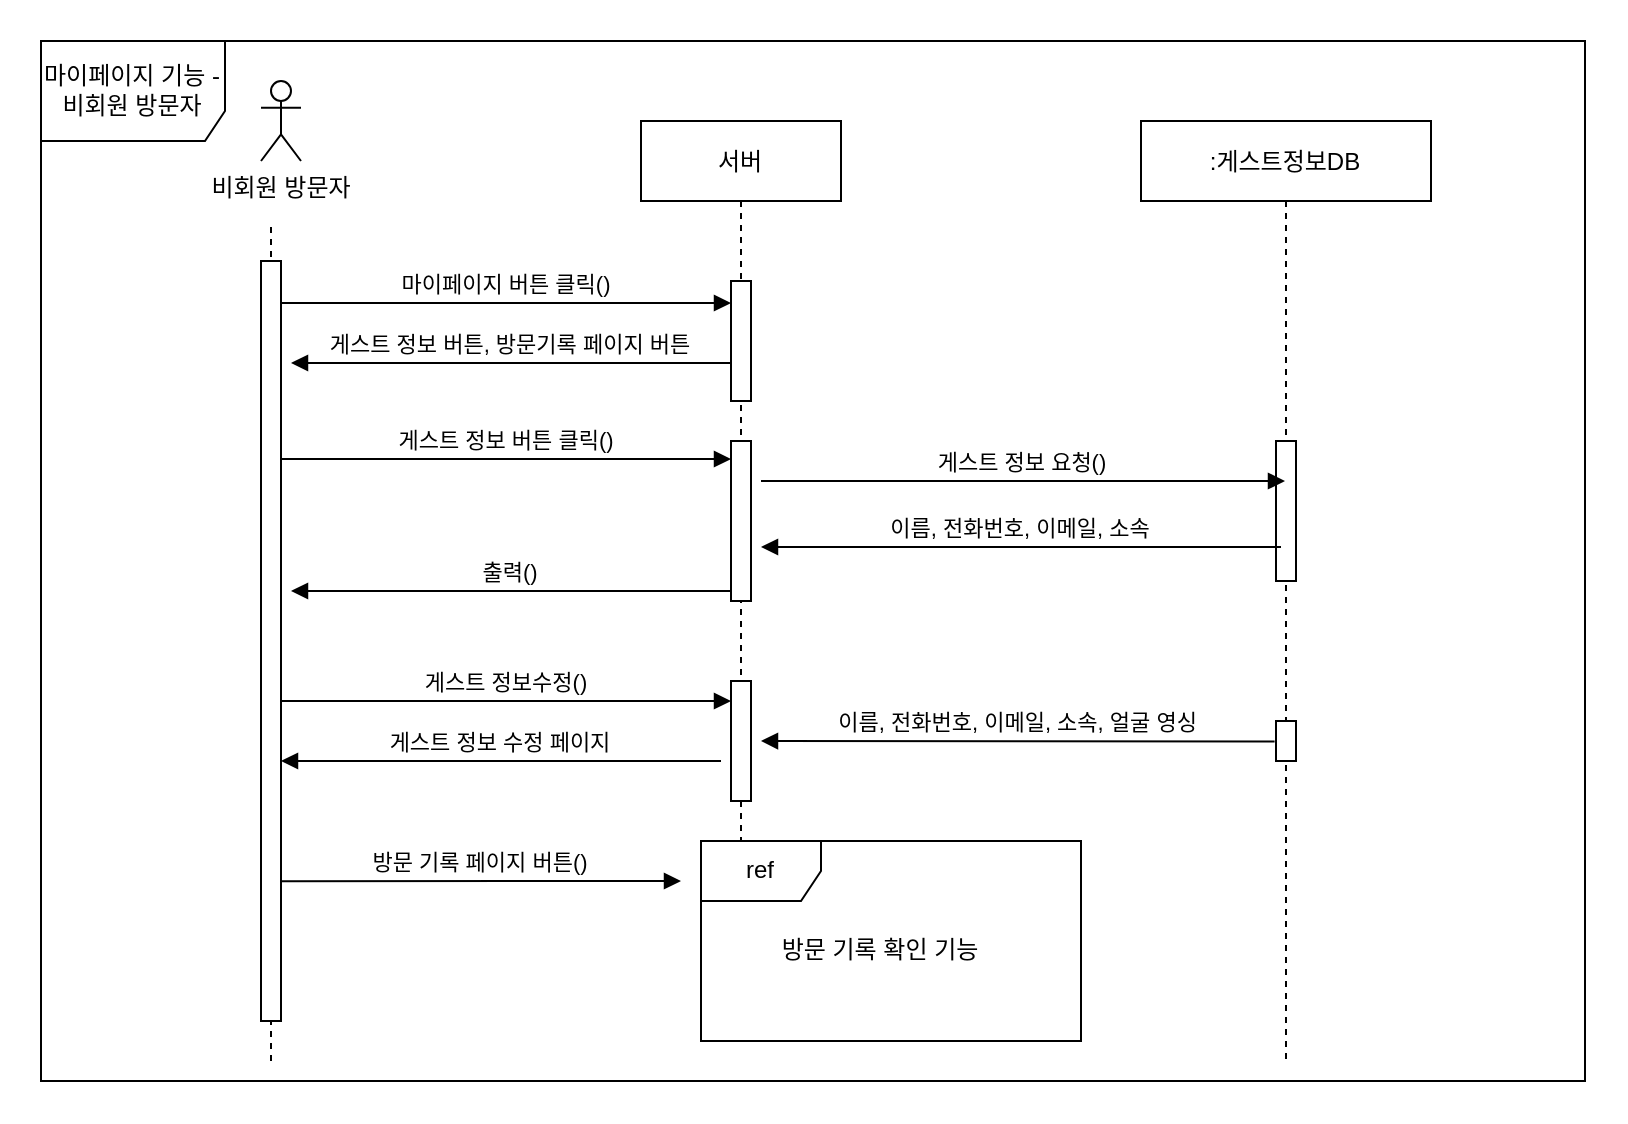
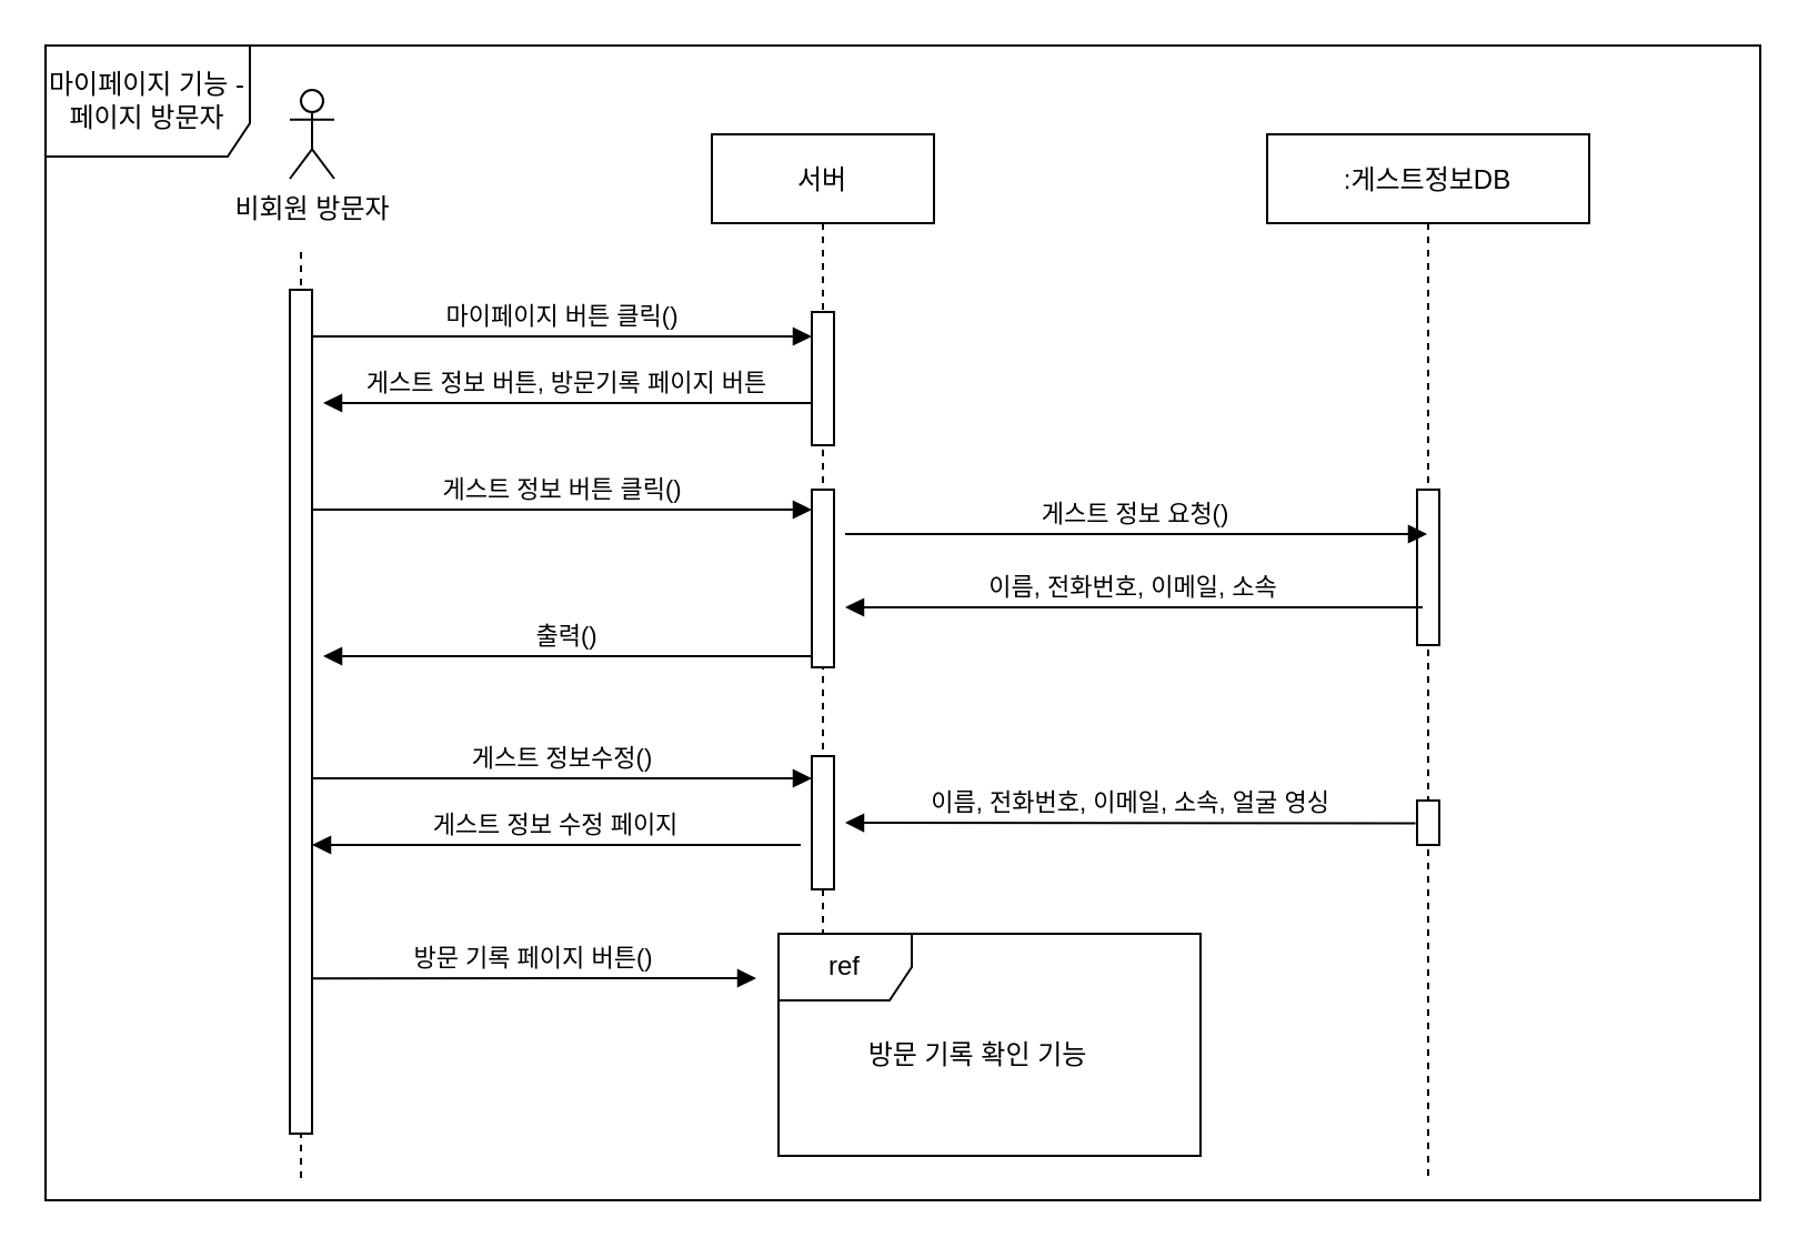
  <mxCell id="0" />
  <mxCell id="1" parent="0" />
  <mxCell id="2" value="서버" style="shape=umlLifeline;perimeter=lifelinePerimeter;container=1;collapsible=0;recursiveResize=0;rounded=0;shadow=0;strokeWidth=1;" parent="1" vertex="1"><mxGeometry x="320" y="60" width="100" height="360" as="geometry" /></mxCell>
  <mxCell id="3" value="" style="points=[];perimeter=orthogonalPerimeter;rounded=0;shadow=0;strokeWidth=1;" parent="2" vertex="1"><mxGeometry x="45" y="80" width="10" height="60" as="geometry" /></mxCell>
  <mxCell id="4" value="출력()" style="verticalAlign=bottom;endArrow=block;entryX=1;entryY=0;shadow=0;strokeWidth=1;" parent="2" edge="1"><mxGeometry relative="1" as="geometry"><mxPoint x="45" y="235" as="sourcePoint" /><mxPoint x="-175" y="235" as="targetPoint" /></mxGeometry></mxCell>
  <mxCell id="5" value="" style="points=[];perimeter=orthogonalPerimeter;rounded=0;shadow=0;strokeWidth=1;" parent="2" vertex="1"><mxGeometry x="45" y="160" width="10" height="80" as="geometry" /></mxCell>
  <mxCell id="6" value="마이페이지 버튼 클릭()" style="verticalAlign=bottom;endArrow=block;entryX=0;entryY=0;shadow=0;strokeWidth=1;" parent="1" edge="1"><mxGeometry relative="1" as="geometry"><mxPoint x="140" y="151" as="sourcePoint" /><mxPoint x="365" y="151" as="targetPoint" /></mxGeometry></mxCell>
  <mxCell id="7" value="게스트 정보 버튼, 방문기록 페이지 버튼" style="verticalAlign=bottom;endArrow=block;entryX=1;entryY=0;shadow=0;strokeWidth=1;" parent="1" edge="1"><mxGeometry relative="1" as="geometry"><mxPoint x="365" y="181" as="sourcePoint" /><mxPoint x="145" y="181" as="targetPoint" /></mxGeometry></mxCell>
  <mxCell id="8" value="" style="endArrow=none;dashed=1;html=1;rounded=0;" parent="1" edge="1"><mxGeometry width="50" height="50" relative="1" as="geometry"><mxPoint x="135" y="530" as="sourcePoint" /><mxPoint x="135" y="110" as="targetPoint" /></mxGeometry></mxCell>
  <mxCell id="9" value="비회원 방문자" style="shape=umlActor;verticalLabelPosition=bottom;verticalAlign=top;html=1;outlineConnect=0;" parent="1" vertex="1"><mxGeometry x="130" y="40" width="20" height="40" as="geometry" /></mxCell>
  <mxCell id="10" value="" style="points=[];perimeter=orthogonalPerimeter;rounded=0;shadow=0;strokeWidth=1;" parent="1" vertex="1"><mxGeometry x="130" y="130" width="10" height="380" as="geometry" /></mxCell>
  <mxCell id="11" value="게스트 정보 버튼 클릭()" style="verticalAlign=bottom;endArrow=block;entryX=0;entryY=0;shadow=0;strokeWidth=1;" parent="1" edge="1"><mxGeometry relative="1" as="geometry"><mxPoint x="140" y="229" as="sourcePoint" /><mxPoint x="365" y="229" as="targetPoint" /></mxGeometry></mxCell>
  <mxCell id="12" value=":게스트정보DB" style="shape=umlLifeline;perimeter=lifelinePerimeter;container=1;collapsible=0;recursiveResize=0;rounded=0;shadow=0;strokeWidth=1;" parent="1" vertex="1"><mxGeometry x="570" y="60" width="145" height="470" as="geometry" /></mxCell>
  <mxCell id="13" value="" style="points=[];perimeter=orthogonalPerimeter;rounded=0;shadow=0;strokeWidth=1;" parent="12" vertex="1"><mxGeometry x="67.5" y="160" width="10" height="70" as="geometry" /></mxCell>
  <mxCell id="14" value="이름, 전화번호, 이메일, 소속" style="verticalAlign=bottom;endArrow=block;shadow=0;strokeWidth=1;exitX=0.25;exitY=0.757;exitDx=0;exitDy=0;exitPerimeter=0;" parent="12" source="13" edge="1"><mxGeometry relative="1" as="geometry"><mxPoint x="45" y="213" as="sourcePoint" /><mxPoint x="-190" y="213" as="targetPoint" /></mxGeometry></mxCell>
  <mxCell id="15" value="" style="points=[];perimeter=orthogonalPerimeter;rounded=0;shadow=0;strokeWidth=1;" parent="12" vertex="1"><mxGeometry x="67.5" y="300" width="10" height="20" as="geometry" /></mxCell>
  <mxCell id="16" value="게스트 정보 요청()" style="verticalAlign=bottom;endArrow=block;shadow=0;strokeWidth=1;" parent="1" target="12" edge="1"><mxGeometry relative="1" as="geometry"><mxPoint x="380" y="240" as="sourcePoint" /><mxPoint x="525" y="241" as="targetPoint" /></mxGeometry></mxCell>
  <mxCell id="17" value="방문 기록 페이지 버튼()" style="verticalAlign=bottom;endArrow=block;shadow=0;strokeWidth=1;exitX=1;exitY=0.816;exitDx=0;exitDy=0;exitPerimeter=0;" parent="1" source="10" edge="1"><mxGeometry relative="1" as="geometry"><mxPoint x="150" y="440" as="sourcePoint" /><mxPoint x="340" y="440" as="targetPoint" /></mxGeometry></mxCell>
  <mxCell id="18" value="게스트 정보수정()" style="verticalAlign=bottom;endArrow=block;entryX=0;entryY=0;shadow=0;strokeWidth=1;" parent="1" edge="1"><mxGeometry relative="1" as="geometry"><mxPoint x="140" y="350" as="sourcePoint" /><mxPoint x="365" y="350" as="targetPoint" /></mxGeometry></mxCell>
  <mxCell id="19" value="" style="points=[];perimeter=orthogonalPerimeter;rounded=0;shadow=0;strokeWidth=1;" parent="1" vertex="1"><mxGeometry x="365" y="340" width="10" height="60" as="geometry" /></mxCell>
  <mxCell id="20" value="게스트 정보 수정 페이지" style="verticalAlign=bottom;endArrow=block;entryX=1;entryY=0;shadow=0;strokeWidth=1;" parent="1" edge="1"><mxGeometry relative="1" as="geometry"><mxPoint x="360" y="380" as="sourcePoint" /><mxPoint x="140" y="380" as="targetPoint" /></mxGeometry></mxCell>
  <mxCell id="21" value="이름, 전화번호, 이메일, 소속, 얼굴 영싱" style="verticalAlign=bottom;endArrow=block;shadow=0;strokeWidth=1;exitX=-0.07;exitY=0.51;exitDx=0;exitDy=0;exitPerimeter=0;" parent="1" source="15" edge="1"><mxGeometry relative="1" as="geometry"><mxPoint x="615.5" y="370" as="sourcePoint" /><mxPoint x="380" y="370" as="targetPoint" /></mxGeometry></mxCell>
  <mxCell id="22" value="ref" style="shape=umlFrame;whiteSpace=wrap;html=1;" parent="1" vertex="1"><mxGeometry x="350" y="420" width="190" height="100" as="geometry" /></mxCell>
  <mxCell id="23" value="방문 기록 확인 기능" style="text;html=1;strokeColor=none;fillColor=none;align=center;verticalAlign=middle;whiteSpace=wrap;rounded=0;" parent="1" vertex="1"><mxGeometry x="385" y="460" width="110" height="30" as="geometry" /></mxCell>
- <mxCell id="24" value="마이페이지 기능 - 비회원 방문자" style="shape=umlFrame;whiteSpace=wrap;html=1;fillColor=default;width=92;height=50;" parent="1" vertex="1"><mxGeometry x="20" y="20" width="772" height="520" as="geometry" /></mxCell>
+ <mxCell id="24" value="마이페이지 기능 - 페이지 방문자" style="shape=umlFrame;whiteSpace=wrap;html=1;fillColor=default;width=92;height=50;" parent="1" vertex="1"><mxGeometry x="20" y="20" width="772" height="520" as="geometry" /></mxCell>
